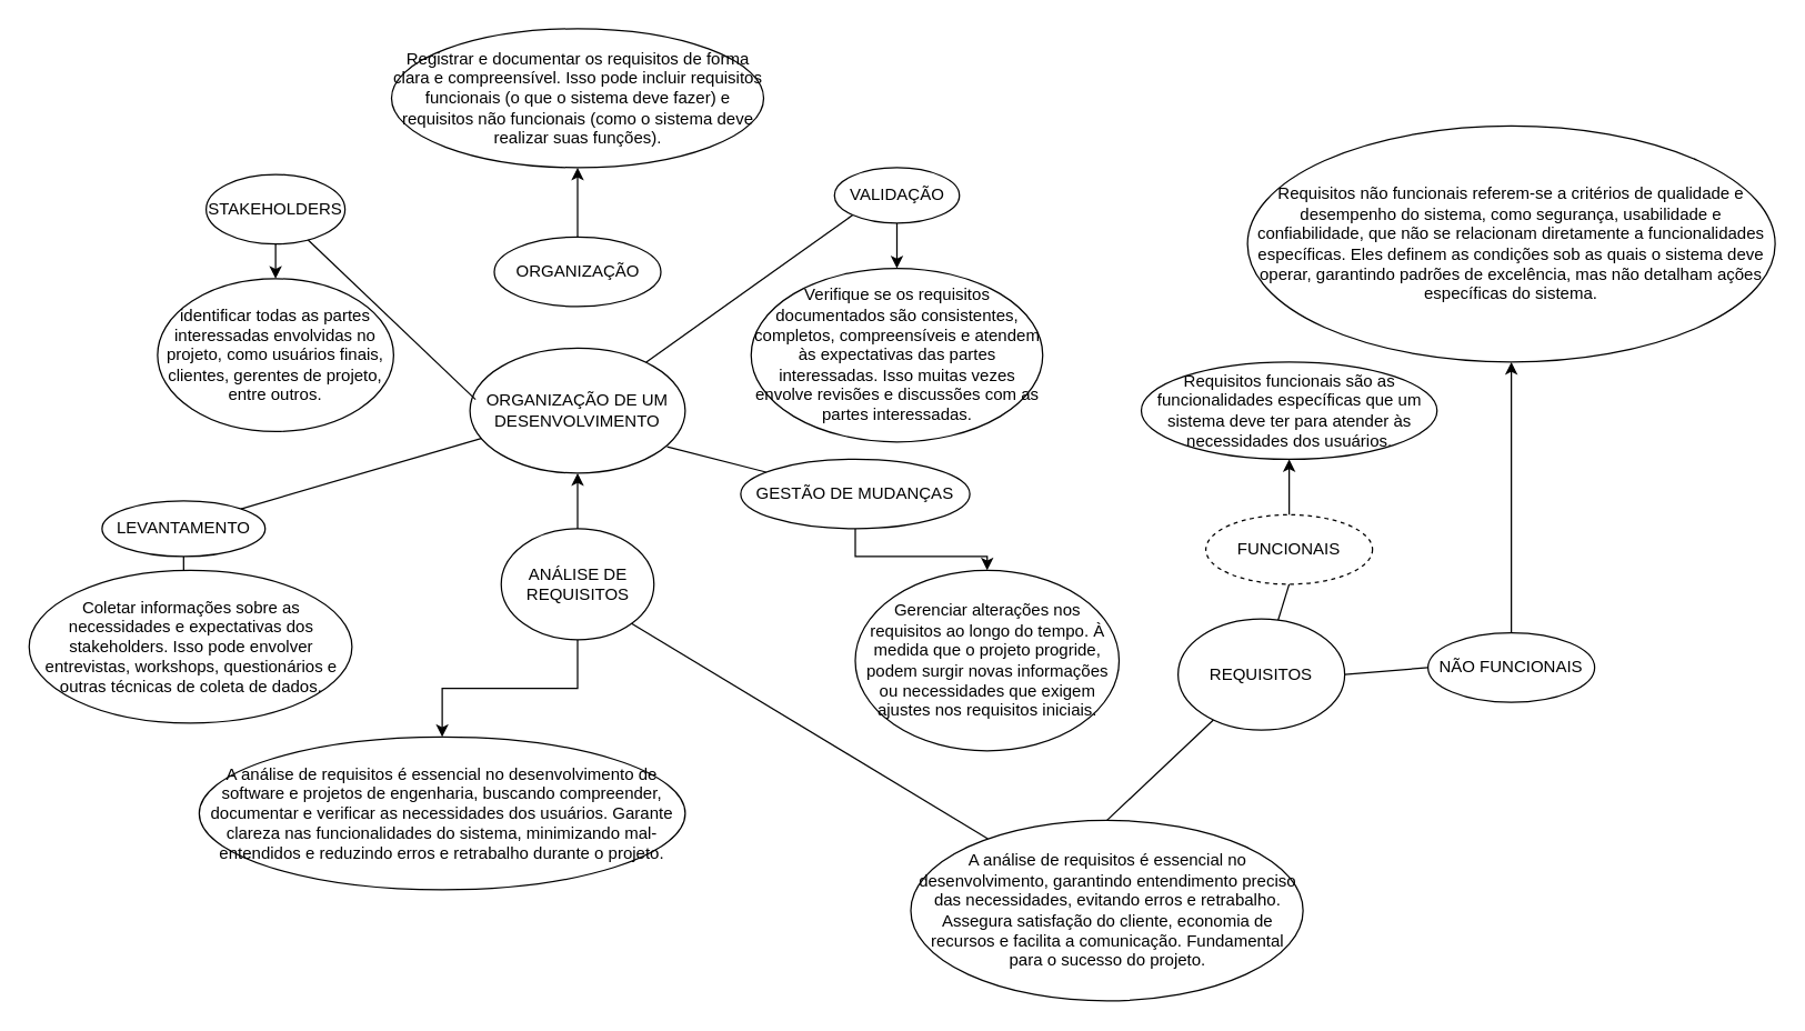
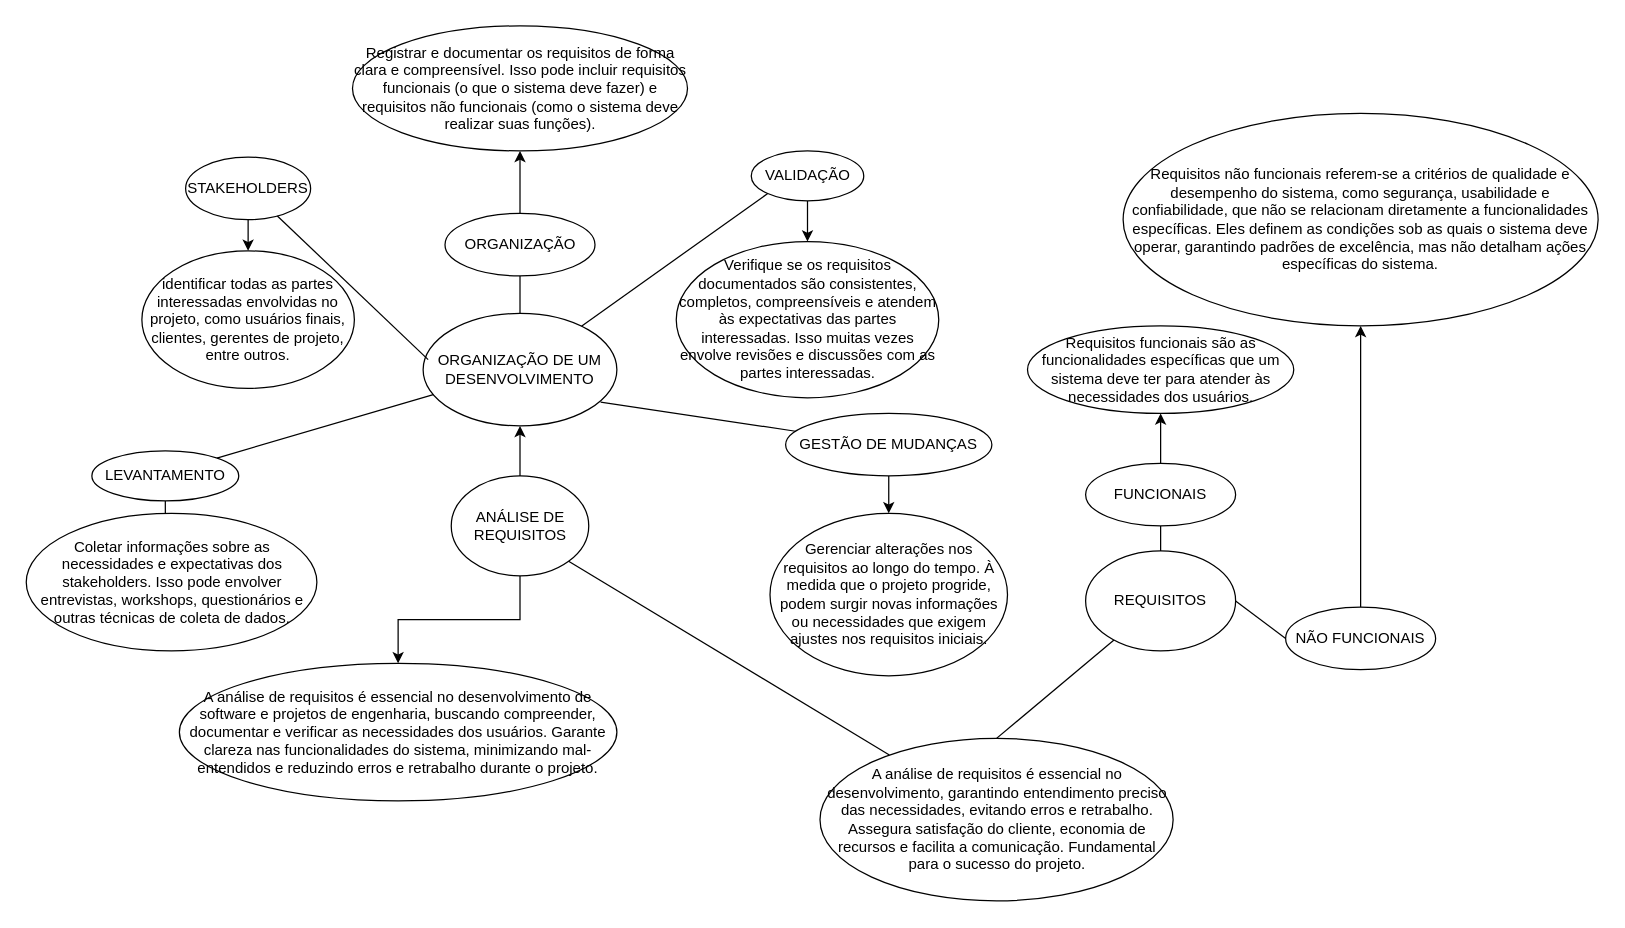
  <mxCell id="0" />
  <mxCell id="1" parent="0" />
  <mxCell id="2" value="" style="edgeStyle=orthogonalEdgeStyle;rounded=0;orthogonalLoop=1;jettySize=auto;html=1;" edge="1" parent="1" source="4" target="5"><mxGeometry relative="1" as="geometry" /></mxCell>
  <mxCell id="3" value="" style="edgeStyle=orthogonalEdgeStyle;rounded=0;orthogonalLoop=1;jettySize=auto;html=1;" edge="1" parent="1" source="4" target="26"><mxGeometry relative="1" as="geometry" /></mxCell>
  <mxCell id="4" value="&lt;font style=&quot;vertical-align: inherit;&quot;&gt;&lt;font style=&quot;vertical-align: inherit;&quot;&gt;&lt;font style=&quot;vertical-align: inherit;&quot;&gt;&lt;font style=&quot;vertical-align: inherit;&quot;&gt;ANÁLISE DE REQUISITOS&lt;/font&gt;&lt;/font&gt;&lt;/font&gt;&lt;/font&gt;" style="ellipse;whiteSpace=wrap;html=1;" vertex="1" parent="1"><mxGeometry x="360.5" y="380" width="110" height="80" as="geometry" /></mxCell>
  <mxCell id="5" value="&lt;font style=&quot;vertical-align: inherit;&quot;&gt;&lt;font style=&quot;vertical-align: inherit;&quot;&gt;ORGANIZAÇÃO DE UM DESENVOLVIMENTO&lt;/font&gt;&lt;/font&gt;" style="ellipse;whiteSpace=wrap;html=1;" vertex="1" parent="1"><mxGeometry x="338" y="250" width="155" height="90" as="geometry" /></mxCell>
  <mxCell id="6" value="" style="edgeStyle=orthogonalEdgeStyle;rounded=0;orthogonalLoop=1;jettySize=auto;html=1;" edge="1" parent="1" source="7" target="9"><mxGeometry relative="1" as="geometry" /></mxCell>
  <mxCell id="7" value="&lt;font style=&quot;vertical-align: inherit;&quot;&gt;&lt;font style=&quot;vertical-align: inherit;&quot;&gt;STAKEHOLDERS&lt;/font&gt;&lt;/font&gt;" style="ellipse;whiteSpace=wrap;html=1;" vertex="1" parent="1"><mxGeometry x="148" y="125" width="100" height="50" as="geometry" /></mxCell>
  <mxCell id="8" value="" style="endArrow=none;html=1;rounded=0;entryX=0.026;entryY=0.411;entryDx=0;entryDy=0;entryPerimeter=0;" edge="1" parent="1" source="7" target="5"><mxGeometry width="50" height="50" relative="1" as="geometry"><mxPoint x="228" y="310" as="sourcePoint" /><mxPoint x="348" y="290" as="targetPoint" /></mxGeometry></mxCell>
  <mxCell id="9" value="&lt;font style=&quot;vertical-align: inherit;&quot;&gt;&lt;font style=&quot;vertical-align: inherit;&quot;&gt;identificar todas as partes interessadas envolvidas no projeto, como usuários finais, clientes, gerentes de projeto, entre outros.&lt;/font&gt;&lt;/font&gt;" style="ellipse;whiteSpace=wrap;html=1;" vertex="1" parent="1"><mxGeometry x="113" y="200" width="170" height="110" as="geometry" /></mxCell>
  <mxCell id="10" value="" style="edgeStyle=orthogonalEdgeStyle;rounded=0;orthogonalLoop=1;jettySize=auto;html=1;" edge="1" parent="1" source="11" target="13"><mxGeometry relative="1" as="geometry" /></mxCell>
  <mxCell id="11" value="&lt;font style=&quot;vertical-align: inherit;&quot;&gt;&lt;font style=&quot;vertical-align: inherit;&quot;&gt;&lt;font style=&quot;vertical-align: inherit;&quot;&gt;&lt;font style=&quot;vertical-align: inherit;&quot;&gt;LEVANTAMENTO&lt;/font&gt;&lt;/font&gt;&lt;/font&gt;&lt;/font&gt;" style="ellipse;whiteSpace=wrap;html=1;" vertex="1" parent="1"><mxGeometry x="73" y="360" width="117.5" height="40" as="geometry" /></mxCell>
  <mxCell id="12" value="" style="endArrow=none;html=1;rounded=0;entryX=1;entryY=0;entryDx=0;entryDy=0;" edge="1" parent="1" source="5" target="11"><mxGeometry width="50" height="50" relative="1" as="geometry"><mxPoint x="548" y="430" as="sourcePoint" /><mxPoint x="278" y="150" as="targetPoint" /></mxGeometry></mxCell>
  <mxCell id="13" value="&lt;font style=&quot;vertical-align: inherit;&quot;&gt;&lt;font style=&quot;vertical-align: inherit;&quot;&gt;Coletar informações sobre as necessidades e expectativas dos stakeholders. &lt;/font&gt;&lt;font style=&quot;vertical-align: inherit;&quot;&gt;Isso pode envolver entrevistas, workshops, questionários e outras técnicas de coleta de dados.&lt;/font&gt;&lt;/font&gt;" style="ellipse;whiteSpace=wrap;html=1;" vertex="1" parent="1"><mxGeometry x="20.5" y="410" width="232.5" height="110" as="geometry" /></mxCell>
  <mxCell id="14" value="" style="edgeStyle=orthogonalEdgeStyle;rounded=0;orthogonalLoop=1;jettySize=auto;html=1;" edge="1" parent="1" source="15" target="17"><mxGeometry relative="1" as="geometry" /></mxCell>
  <mxCell id="15" value="&lt;font style=&quot;vertical-align: inherit;&quot;&gt;&lt;font style=&quot;vertical-align: inherit;&quot;&gt;ORGANIZAÇÃO&lt;/font&gt;&lt;/font&gt;" style="ellipse;whiteSpace=wrap;html=1;" vertex="1" parent="1"><mxGeometry x="355.5" y="170" width="120" height="50" as="geometry" /></mxCell>
+ <mxCell id="16" value="" style="endArrow=none;html=1;rounded=0;entryX=0.5;entryY=1;entryDx=0;entryDy=0;exitX=0.5;exitY=0;exitDx=0;exitDy=0;" edge="1" parent="1" source="5" target="15"><mxGeometry width="50" height="50" relative="1" as="geometry"><mxPoint x="338" y="480" as="sourcePoint" /><mxPoint x="388" y="430" as="targetPoint" /></mxGeometry></mxCell>
  <mxCell id="17" value="&lt;font style=&quot;vertical-align: inherit;&quot;&gt;&lt;font style=&quot;vertical-align: inherit;&quot;&gt;Registrar e documentar os requisitos de forma clara e compreensível. &lt;/font&gt;&lt;font style=&quot;vertical-align: inherit;&quot;&gt;Isso pode incluir requisitos funcionais (o que o sistema deve fazer) e requisitos não funcionais (como o sistema deve realizar suas funções).&lt;/font&gt;&lt;/font&gt;" style="ellipse;whiteSpace=wrap;html=1;" vertex="1" parent="1"><mxGeometry x="281.5" y="20" width="268" height="100" as="geometry" /></mxCell>
  <mxCell id="18" value="" style="edgeStyle=orthogonalEdgeStyle;rounded=0;orthogonalLoop=1;jettySize=auto;html=1;" edge="1" parent="1" source="19" target="21"><mxGeometry relative="1" as="geometry" /></mxCell>
  <mxCell id="19" value="&lt;font style=&quot;vertical-align: inherit;&quot;&gt;&lt;font style=&quot;vertical-align: inherit;&quot;&gt;VALIDAÇÃO&lt;/font&gt;&lt;/font&gt;" style="ellipse;whiteSpace=wrap;html=1;" vertex="1" parent="1"><mxGeometry x="600.5" y="120" width="90" height="40" as="geometry" /></mxCell>
  <mxCell id="20" value="" style="endArrow=none;html=1;rounded=0;entryX=0;entryY=1;entryDx=0;entryDy=0;" edge="1" parent="1" source="5" target="19"><mxGeometry width="50" height="50" relative="1" as="geometry"><mxPoint x="418" y="280" as="sourcePoint" /><mxPoint x="468" y="230" as="targetPoint" /></mxGeometry></mxCell>
  <mxCell id="21" value="&lt;font style=&quot;vertical-align: inherit;&quot;&gt;&lt;font style=&quot;vertical-align: inherit;&quot;&gt;Verifique se os requisitos documentados são consistentes, completos, compreensíveis e atendem às expectativas das partes interessadas. &lt;/font&gt;&lt;font style=&quot;vertical-align: inherit;&quot;&gt;Isso muitas vezes envolve revisões e discussões com as partes interessadas.&lt;/font&gt;&lt;/font&gt;" style="ellipse;whiteSpace=wrap;html=1;" vertex="1" parent="1"><mxGeometry x="540.5" y="192.5" width="210" height="125" as="geometry" /></mxCell>
  <mxCell id="22" value="" style="edgeStyle=orthogonalEdgeStyle;rounded=0;orthogonalLoop=1;jettySize=auto;html=1;" edge="1" parent="1" source="23" target="25"><mxGeometry relative="1" as="geometry" /></mxCell>
- <mxCell id="23" value="GESTÃO DE MUDANÇAS" style="ellipse;whiteSpace=wrap;html=1;" vertex="1" parent="1"><mxGeometry x="533" y="330" width="165" height="50" as="geometry" /></mxCell>
+ <mxCell id="23" value="GESTÃO DE MUDANÇAS" style="ellipse;whiteSpace=wrap;html=1;" vertex="1" parent="1"><mxGeometry x="628" y="330" width="165" height="50" as="geometry" /></mxCell>
  <mxCell id="24" value="" style="endArrow=none;html=1;rounded=0;exitX=0.916;exitY=0.789;exitDx=0;exitDy=0;exitPerimeter=0;" edge="1" parent="1" source="5" target="23"><mxGeometry width="50" height="50" relative="1" as="geometry"><mxPoint x="648" y="340" as="sourcePoint" /><mxPoint x="698" y="290" as="targetPoint" /></mxGeometry></mxCell>
  <mxCell id="25" value="Gerenciar alterações nos requisitos ao longo do tempo. À medida que o projeto progride, podem surgir novas informações ou necessidades que exigem ajustes nos requisitos iniciais." style="ellipse;whiteSpace=wrap;html=1;" vertex="1" parent="1"><mxGeometry x="615.5" y="410" width="190" height="130" as="geometry" /></mxCell>
  <mxCell id="26" value="A análise de requisitos é essencial no desenvolvimento de software e projetos de engenharia, buscando compreender, documentar e verificar as necessidades dos usuários. Garante clareza nas funcionalidades do sistema, minimizando mal-entendidos e reduzindo erros e retrabalho durante o projeto." style="ellipse;whiteSpace=wrap;html=1;" vertex="1" parent="1"><mxGeometry x="143" y="530" width="350" height="110" as="geometry" /></mxCell>
  <mxCell id="27" value="A análise de requisitos é essencial no desenvolvimento, garantindo entendimento preciso das necessidades, evitando erros e retrabalho. Assegura satisfação do cliente, economia de recursos e facilita a comunicação. Fundamental para o sucesso do projeto." style="ellipse;whiteSpace=wrap;html=1;" vertex="1" parent="1"><mxGeometry x="655.5" y="590" width="282.5" height="130" as="geometry" /></mxCell>
  <mxCell id="28" value="" style="endArrow=none;html=1;rounded=0;exitX=1;exitY=1;exitDx=0;exitDy=0;" edge="1" parent="1" source="4" target="27"><mxGeometry width="50" height="50" relative="1" as="geometry"><mxPoint x="438" y="450" as="sourcePoint" /><mxPoint x="568" y="360" as="targetPoint" /></mxGeometry></mxCell>
  <mxCell id="29" value="" style="endArrow=none;html=1;rounded=0;exitX=0.5;exitY=0;exitDx=0;exitDy=0;" edge="1" parent="1" source="27" target="30"><mxGeometry width="50" height="50" relative="1" as="geometry"><mxPoint x="838" y="290" as="sourcePoint" /><mxPoint x="978" y="340" as="targetPoint" /></mxGeometry></mxCell>
- <mxCell id="30" value="REQUISITOS" style="ellipse;whiteSpace=wrap;html=1;" vertex="1" parent="1"><mxGeometry x="848" y="445" width="120" height="80" as="geometry" /></mxCell>
+ <mxCell id="30" value="REQUISITOS" style="ellipse;whiteSpace=wrap;html=1;" vertex="1" parent="1"><mxGeometry x="868" y="440" width="120" height="80" as="geometry" /></mxCell>
  <mxCell id="31" value="" style="edgeStyle=orthogonalEdgeStyle;rounded=0;orthogonalLoop=1;jettySize=auto;html=1;" edge="1" parent="1" source="32" target="34"><mxGeometry relative="1" as="geometry" /></mxCell>
- <mxCell id="32" value="FUNCIONAIS" style="ellipse;whiteSpace=wrap;html=1;dashed=1;" vertex="1" parent="1"><mxGeometry x="868" y="370" width="120" height="50" as="geometry" /></mxCell>
+ <mxCell id="32" value="FUNCIONAIS" style="ellipse;whiteSpace=wrap;html=1;" vertex="1" parent="1"><mxGeometry x="868" y="370" width="120" height="50" as="geometry" /></mxCell>
  <mxCell id="33" value="" style="endArrow=none;html=1;rounded=0;entryX=0.5;entryY=1;entryDx=0;entryDy=0;" edge="1" parent="1" source="30" target="32"><mxGeometry width="50" height="50" relative="1" as="geometry"><mxPoint x="838" y="290" as="sourcePoint" /><mxPoint x="888" y="240" as="targetPoint" /></mxGeometry></mxCell>
  <mxCell id="34" value="Requisitos funcionais são as funcionalidades específicas que um sistema deve ter para atender às necessidades dos usuários." style="ellipse;whiteSpace=wrap;html=1;" vertex="1" parent="1"><mxGeometry x="821.5" y="260" width="213" height="70" as="geometry" /></mxCell>
  <mxCell id="35" value="" style="edgeStyle=orthogonalEdgeStyle;rounded=0;orthogonalLoop=1;jettySize=auto;html=1;" edge="1" parent="1" source="36" target="38"><mxGeometry relative="1" as="geometry" /></mxCell>
- <mxCell id="36" value="NÃO FUNCIONAIS" style="ellipse;whiteSpace=wrap;html=1;" vertex="1" parent="1"><mxGeometry x="1028" y="455" width="120" height="50" as="geometry" /></mxCell>
+ <mxCell id="36" value="NÃO FUNCIONAIS" style="ellipse;whiteSpace=wrap;html=1;" vertex="1" parent="1"><mxGeometry x="1028" y="485" width="120" height="50" as="geometry" /></mxCell>
  <mxCell id="37" value="" style="endArrow=none;html=1;rounded=0;entryX=0;entryY=0.5;entryDx=0;entryDy=0;exitX=1;exitY=0.5;exitDx=0;exitDy=0;" edge="1" parent="1" source="30" target="36"><mxGeometry width="50" height="50" relative="1" as="geometry"><mxPoint x="838" y="290" as="sourcePoint" /><mxPoint x="888" y="240" as="targetPoint" /></mxGeometry></mxCell>
  <mxCell id="38" value="Requisitos não funcionais referem-se a critérios de qualidade e desempenho do sistema, como segurança, usabilidade e confiabilidade, que não se relacionam diretamente a funcionalidades específicas. Eles definem as condições sob as quais o sistema deve operar, garantindo padrões de excelência, mas não detalham ações específicas do sistema." style="ellipse;whiteSpace=wrap;html=1;" vertex="1" parent="1"><mxGeometry x="898" y="90" width="380" height="170" as="geometry" /></mxCell>
